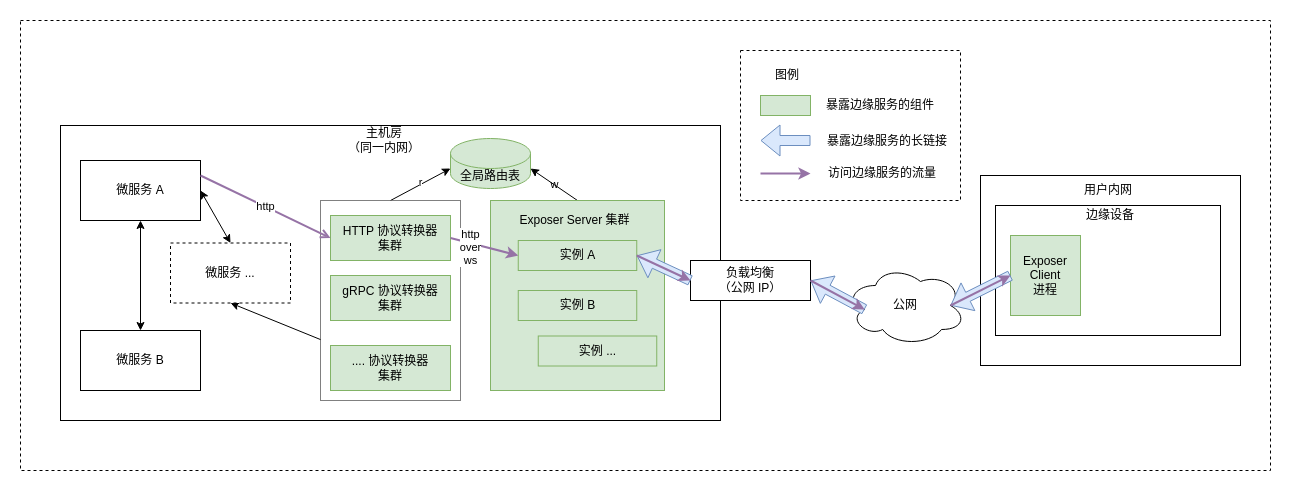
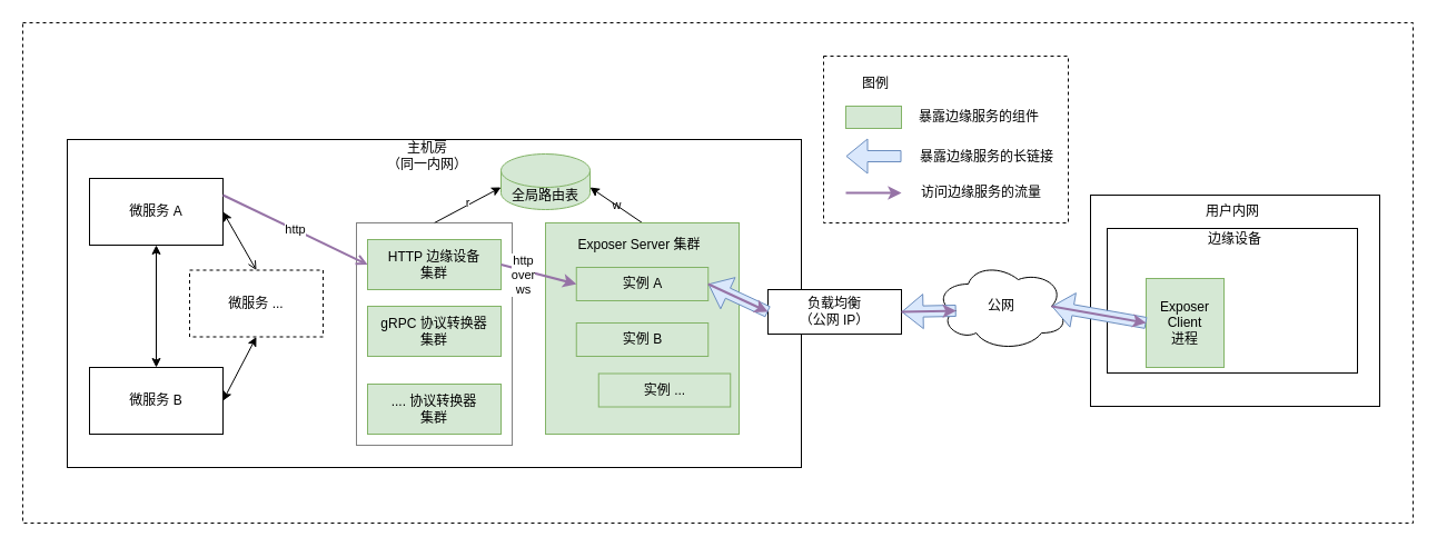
  <mxCell id="0" />
  <mxCell id="1" parent="0" />
  <mxCell id="2" value="" style="rounded=0;whiteSpace=wrap;html=1;dashed=1;" parent="1" vertex="1"><mxGeometry x="20" y="20" width="1250" height="450" as="geometry" /></mxCell>
- <mxCell id="3" value="公网" style="ellipse;shape=cloud;whiteSpace=wrap;html=1;" parent="1" vertex="1"><mxGeometry x="845" y="265" width="120" height="80" as="geometry" /></mxCell>
+ <mxCell id="3" value="公网" style="ellipse;shape=cloud;whiteSpace=wrap;html=1;" parent="1" vertex="1"><mxGeometry x="840" y="235" width="120" height="80" as="geometry" /></mxCell>
  <mxCell id="4" value="" style="rounded=0;whiteSpace=wrap;html=1;" parent="1" vertex="1"><mxGeometry x="60" y="125" width="660" height="295" as="geometry" /></mxCell>
  <mxCell id="5" value="主机房&lt;br&gt;（同一内网）" style="text;html=1;strokeColor=none;fillColor=none;align=center;verticalAlign=middle;whiteSpace=wrap;rounded=0;" parent="1" vertex="1"><mxGeometry x="344" y="125" width="80" height="30" as="geometry" /></mxCell>
  <mxCell id="6" style="edgeStyle=none;html=1;exitX=0.5;exitY=1;exitDx=0;exitDy=0;startArrow=classic;startFill=1;" parent="1" source="8" target="9" edge="1"><mxGeometry relative="1" as="geometry" /></mxCell>
- <mxCell id="7" style="edgeStyle=none;html=1;exitX=1;exitY=0.5;exitDx=0;exitDy=0;entryX=0.5;entryY=0;entryDx=0;entryDy=0;startArrow=classic;startFill=1;" parent="1" source="8" target="11" edge="1"><mxGeometry relative="1" as="geometry" /></mxCell>
+ <mxCell id="7" style="edgeStyle=none;html=1;exitX=1;exitY=0.5;exitDx=0;exitDy=0;entryX=0.5;entryY=0;entryDx=0;entryDy=0;startArrow=classic;startFill=1;endArrow=open;" parent="1" source="8" target="11" edge="1"><mxGeometry relative="1" as="geometry" /></mxCell>
  <mxCell id="8" value="微服务 A" style="rounded=0;whiteSpace=wrap;html=1;" parent="1" vertex="1"><mxGeometry x="80" y="160" width="120" height="60" as="geometry" /></mxCell>
  <mxCell id="9" value="微服务 B" style="rounded=0;whiteSpace=wrap;html=1;" parent="1" vertex="1"><mxGeometry x="80" y="330" width="120" height="60" as="geometry" /></mxCell>
- <mxCell id="10" style="edgeStyle=none;html=1;exitX=0.5;exitY=1;exitDx=0;exitDy=0;startArrow=classic;startFill=1;" parent="1" source="11" target="44" edge="1"><mxGeometry relative="1" as="geometry" /></mxCell>
+ <mxCell id="10" style="edgeStyle=none;html=1;exitX=0.5;exitY=1;exitDx=0;exitDy=0;entryX=1;entryY=0.5;entryDx=0;entryDy=0;startArrow=classic;startFill=1;" parent="1" source="11" target="9" edge="1"><mxGeometry relative="1" as="geometry" /></mxCell>
  <mxCell id="11" value="微服务 ..." style="rounded=0;whiteSpace=wrap;html=1;dashed=1;" parent="1" vertex="1"><mxGeometry x="170" y="242.5" width="120" height="60" as="geometry" /></mxCell>
  <mxCell id="12" value="w" style="edgeStyle=none;html=1;exitX=0.5;exitY=0;exitDx=0;exitDy=0;entryX=1;entryY=0;entryDx=0;entryDy=30;entryPerimeter=0;labelBackgroundColor=none;" edge="1" parent="1" source="13" target="38"><mxGeometry relative="1" as="geometry" /></mxCell>
  <mxCell id="13" value="" style="rounded=0;whiteSpace=wrap;html=1;fillColor=#d5e8d4;strokeColor=#82b366;" parent="1" vertex="1"><mxGeometry x="490" y="200" width="174" height="190" as="geometry" /></mxCell>
  <mxCell id="14" value="" style="rounded=0;whiteSpace=wrap;html=1;" parent="1" vertex="1"><mxGeometry x="980" y="175" width="260" height="190" as="geometry" /></mxCell>
  <mxCell id="15" value="用户内网" style="text;html=1;strokeColor=none;fillColor=none;align=center;verticalAlign=middle;whiteSpace=wrap;rounded=0;" parent="1" vertex="1"><mxGeometry x="1077.5" y="175" width="60" height="30" as="geometry" /></mxCell>
  <mxCell id="16" value="" style="rounded=0;whiteSpace=wrap;html=1;" parent="1" vertex="1"><mxGeometry x="995" y="205" width="225" height="130" as="geometry" /></mxCell>
  <mxCell id="17" value="边缘设备" style="text;html=1;strokeColor=none;fillColor=none;align=center;verticalAlign=middle;whiteSpace=wrap;rounded=0;" parent="1" vertex="1"><mxGeometry x="1080" y="200" width="60" height="30" as="geometry" /></mxCell>
- <mxCell id="18" value="Exposer Client&lt;br&gt;进程" style="rounded=0;whiteSpace=wrap;html=1;fillColor=#d5e8d4;strokeColor=#82b366;" parent="1" vertex="1"><mxGeometry x="1010" y="235" width="70" height="80" as="geometry" /></mxCell>
+ <mxCell id="18" value="Exposer Client&lt;br&gt;进程" style="rounded=0;whiteSpace=wrap;html=1;fillColor=#d5e8d4;strokeColor=#82b366;" parent="1" vertex="1"><mxGeometry x="1030" y="250" width="70" height="80" as="geometry" /></mxCell>
  <mxCell id="19" value="负载均衡&lt;br&gt;（公网 IP）" style="rounded=0;whiteSpace=wrap;html=1;" parent="1" vertex="1"><mxGeometry x="690" y="260" width="120" height="40" as="geometry" /></mxCell>
  <mxCell id="20" value="Exposer Server 集群" style="text;html=1;strokeColor=none;fillColor=none;align=center;verticalAlign=middle;whiteSpace=wrap;rounded=0;" parent="1" vertex="1"><mxGeometry x="513.25" y="205" width="123" height="30" as="geometry" /></mxCell>
  <mxCell id="21" value="实例 A" style="rounded=0;whiteSpace=wrap;html=1;fillColor=#d5e8d4;strokeColor=#82b366;" parent="1" vertex="1"><mxGeometry x="517.75" y="240" width="118.5" height="30" as="geometry" /></mxCell>
  <mxCell id="22" value="实例 B" style="rounded=0;whiteSpace=wrap;html=1;fillColor=#d5e8d4;strokeColor=#82b366;" parent="1" vertex="1"><mxGeometry x="517.75" y="290" width="118.5" height="30" as="geometry" /></mxCell>
  <mxCell id="23" value="实例 ..." style="rounded=0;whiteSpace=wrap;html=1;fillColor=#d5e8d4;strokeColor=#82b366;" parent="1" vertex="1"><mxGeometry x="537.75" y="335.5" width="118.5" height="30" as="geometry" /></mxCell>
  <mxCell id="24" value="" style="shape=flexArrow;endArrow=classic;html=1;exitX=0;exitY=0.5;exitDx=0;exitDy=0;entryX=0.875;entryY=0.5;entryDx=0;entryDy=0;entryPerimeter=0;fillColor=#dae8fc;strokeColor=#6c8ebf;" parent="1" source="18" target="3" edge="1"><mxGeometry width="50" height="50" relative="1" as="geometry"><mxPoint x="1030" y="430" as="sourcePoint" /><mxPoint x="1080" y="380" as="targetPoint" /></mxGeometry></mxCell>
  <mxCell id="25" value="" style="shape=flexArrow;endArrow=classic;html=1;exitX=0.16;exitY=0.55;exitDx=0;exitDy=0;exitPerimeter=0;entryX=1;entryY=0.5;entryDx=0;entryDy=0;fillColor=#dae8fc;strokeColor=#6c8ebf;" parent="1" source="3" target="19" edge="1"><mxGeometry width="50" height="50" relative="1" as="geometry"><mxPoint x="930" y="390" as="sourcePoint" /><mxPoint x="980" y="340" as="targetPoint" /></mxGeometry></mxCell>
  <mxCell id="26" value="" style="shape=flexArrow;endArrow=classic;html=1;exitX=0;exitY=0.5;exitDx=0;exitDy=0;entryX=1;entryY=0.5;entryDx=0;entryDy=0;fillColor=#dae8fc;strokeColor=#6c8ebf;" parent="1" source="19" target="21" edge="1"><mxGeometry width="50" height="50" relative="1" as="geometry"><mxPoint x="790" y="470" as="sourcePoint" /><mxPoint x="840" y="420" as="targetPoint" /></mxGeometry></mxCell>
  <mxCell id="27" style="edgeStyle=none;html=1;exitX=1;exitY=0.5;exitDx=0;exitDy=0;entryX=0;entryY=0.5;entryDx=0;entryDy=0;startArrow=none;startFill=0;fillColor=#e1d5e7;strokeColor=#9673a6;strokeWidth=2;" parent="1" source="21" target="19" edge="1"><mxGeometry relative="1" as="geometry" /></mxCell>
  <mxCell id="28" style="edgeStyle=none;html=1;exitX=1;exitY=0.5;exitDx=0;exitDy=0;entryX=0.16;entryY=0.55;entryDx=0;entryDy=0;entryPerimeter=0;startArrow=none;startFill=0;strokeWidth=2;fillColor=#e1d5e7;strokeColor=#9673a6;" parent="1" source="19" target="3" edge="1"><mxGeometry relative="1" as="geometry" /></mxCell>
  <mxCell id="29" style="edgeStyle=none;html=1;exitX=0.875;exitY=0.5;exitDx=0;exitDy=0;exitPerimeter=0;entryX=0;entryY=0.5;entryDx=0;entryDy=0;startArrow=none;startFill=0;strokeWidth=2;fillColor=#e1d5e7;strokeColor=#9673a6;" parent="1" source="3" target="18" edge="1"><mxGeometry relative="1" as="geometry" /></mxCell>
  <mxCell id="30" value="" style="rounded=0;whiteSpace=wrap;html=1;dashed=1;" parent="1" vertex="1"><mxGeometry x="740" y="50" width="220" height="150" as="geometry" /></mxCell>
  <mxCell id="31" value="" style="rounded=0;whiteSpace=wrap;html=1;fillColor=#d5e8d4;strokeColor=#82b366;" parent="1" vertex="1"><mxGeometry x="760" y="95" width="50" height="20" as="geometry" /></mxCell>
  <mxCell id="32" value="图例" style="text;html=1;strokeColor=none;fillColor=none;align=center;verticalAlign=middle;whiteSpace=wrap;rounded=0;dashed=1;" parent="1" vertex="1"><mxGeometry x="757" y="60" width="60" height="30" as="geometry" /></mxCell>
  <mxCell id="33" value="暴露边缘服务的组件" style="text;html=1;strokeColor=none;fillColor=none;align=center;verticalAlign=middle;whiteSpace=wrap;rounded=0;dashed=1;" parent="1" vertex="1"><mxGeometry x="820" y="90" width="120" height="30" as="geometry" /></mxCell>
  <mxCell id="34" value="" style="shape=flexArrow;endArrow=classic;html=1;entryX=1;entryY=0.5;entryDx=0;entryDy=0;fillColor=#dae8fc;strokeColor=#6c8ebf;" parent="1" edge="1"><mxGeometry width="50" height="50" relative="1" as="geometry"><mxPoint x="810" y="140" as="sourcePoint" /><mxPoint x="760" y="140" as="targetPoint" /></mxGeometry></mxCell>
  <mxCell id="35" value="暴露边缘服务的长链接" style="text;html=1;strokeColor=none;fillColor=none;align=center;verticalAlign=middle;whiteSpace=wrap;rounded=0;dashed=1;" parent="1" vertex="1"><mxGeometry x="822" y="126" width="130" height="30" as="geometry" /></mxCell>
  <mxCell id="36" style="edgeStyle=none;html=1;startArrow=none;startFill=0;fillColor=#e1d5e7;strokeColor=#9673a6;strokeWidth=2;" parent="1" edge="1"><mxGeometry relative="1" as="geometry"><mxPoint x="760" y="173" as="sourcePoint" /><mxPoint x="810" y="173" as="targetPoint" /></mxGeometry></mxCell>
  <mxCell id="37" value="访问边缘服务的流量" style="text;html=1;strokeColor=none;fillColor=none;align=center;verticalAlign=middle;whiteSpace=wrap;rounded=0;dashed=1;" parent="1" vertex="1"><mxGeometry x="817" y="158" width="130" height="30" as="geometry" /></mxCell>
  <mxCell id="38" value="全局路由表" style="shape=cylinder3;whiteSpace=wrap;html=1;boundedLbl=1;backgroundOutline=1;size=15;fillColor=#d5e8d4;strokeColor=#82b366;" vertex="1" parent="1"><mxGeometry x="450" y="138" width="80" height="50" as="geometry" /></mxCell>
  <mxCell id="39" style="edgeStyle=none;html=1;exitX=0.5;exitY=0;exitDx=0;exitDy=0;entryX=0;entryY=0;entryDx=0;entryDy=30;entryPerimeter=0;labelBackgroundColor=none;" edge="1" parent="1" source="41" target="38"><mxGeometry relative="1" as="geometry" /></mxCell>
  <mxCell id="40" value="r" style="edgeLabel;html=1;align=center;verticalAlign=middle;resizable=0;points=[];" vertex="1" connectable="0" parent="39"><mxGeometry x="0.019" y="2" relative="1" as="geometry"><mxPoint as="offset" /></mxGeometry></mxCell>
  <mxCell id="41" value="" style="rounded=0;whiteSpace=wrap;html=1;dashed=1;dashPattern=1 1;" vertex="1" parent="1"><mxGeometry x="320" y="200" width="140" height="200" as="geometry" /></mxCell>
- <mxCell id="42" value="HTTP 协议转换器&lt;br&gt;集群" style="rounded=0;whiteSpace=wrap;html=1;fillColor=#d5e8d4;strokeColor=#82b366;" parent="1" vertex="1"><mxGeometry x="330" y="215" width="120" height="45" as="geometry" /></mxCell>
+ <mxCell id="42" value="HTTP 边缘设备&lt;br&gt;集群" style="rounded=0;whiteSpace=wrap;html=1;fillColor=#d5e8d4;strokeColor=#82b366;" parent="1" vertex="1"><mxGeometry x="330" y="215" width="120" height="45" as="geometry" /></mxCell>
  <mxCell id="43" value="gRPC 协议转换器&lt;br&gt;集群" style="rounded=0;whiteSpace=wrap;html=1;fillColor=#d5e8d4;strokeColor=#82b366;" parent="1" vertex="1"><mxGeometry x="330" y="275" width="120" height="45" as="geometry" /></mxCell>
  <mxCell id="44" value=".... 协议转换器&lt;br&gt;集群" style="rounded=0;whiteSpace=wrap;html=1;fillColor=#d5e8d4;strokeColor=#82b366;" parent="1" vertex="1"><mxGeometry x="330" y="345" width="120" height="45" as="geometry" /></mxCell>
  <mxCell id="45" value="http" style="edgeStyle=none;html=1;exitX=1;exitY=0.25;exitDx=0;exitDy=0;entryX=0;entryY=0.5;entryDx=0;entryDy=0;startArrow=none;startFill=0;fillColor=#e1d5e7;strokeColor=#9673a6;strokeWidth=2;endArrow=open;" parent="1" source="8" target="42" edge="1"><mxGeometry relative="1" as="geometry" /></mxCell>
  <mxCell id="46" value="http &lt;br&gt;over&lt;br&gt;ws" style="edgeStyle=none;html=1;exitX=1;exitY=0.5;exitDx=0;exitDy=0;entryX=0;entryY=0.5;entryDx=0;entryDy=0;startArrow=none;startFill=0;fillColor=#e1d5e7;strokeColor=#9673a6;strokeWidth=2;" parent="1" source="42" target="21" edge="1"><mxGeometry x="-0.364" y="-4" relative="1" as="geometry"><mxPoint as="offset" /></mxGeometry></mxCell>
